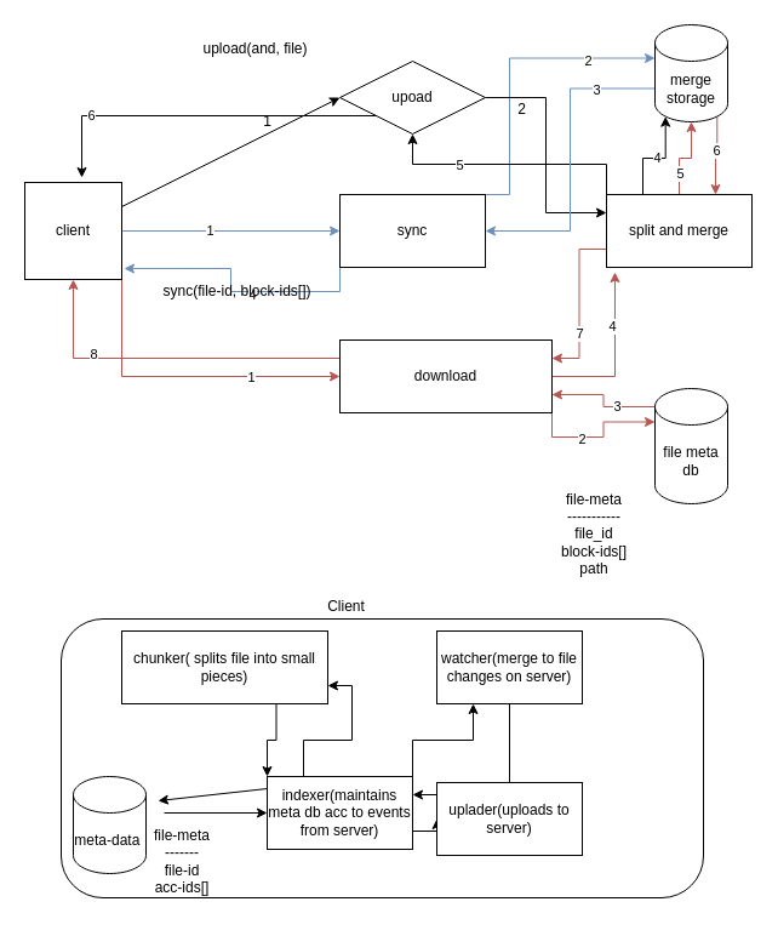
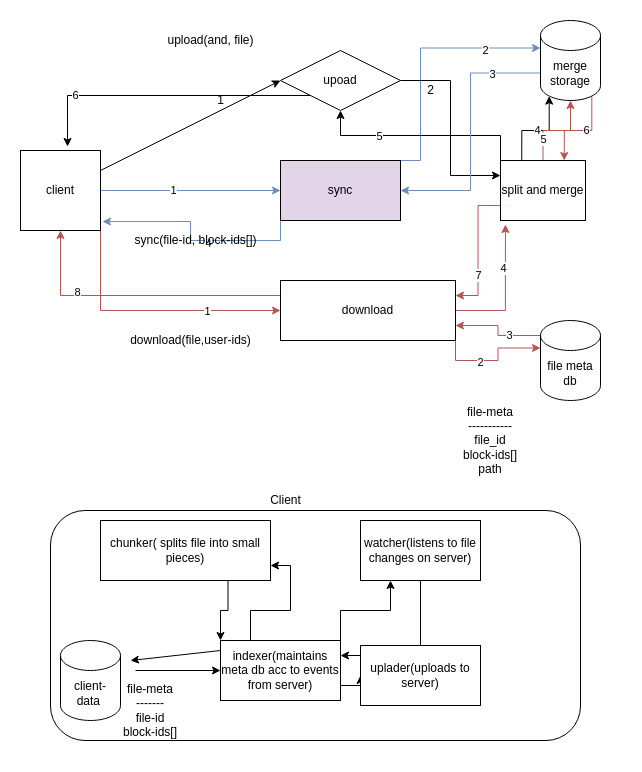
  <mxCell id="0" />
  <mxCell id="1" parent="0" />
  <mxCell id="2" style="edgeStyle=orthogonalEdgeStyle;rounded=0;orthogonalLoop=1;jettySize=auto;html=1;exitX=1;exitY=0;exitDx=0;exitDy=0;entryX=0;entryY=0;entryDx=0;entryDy=27.5;entryPerimeter=0;fillColor=#dae8fc;strokeColor=#6c8ebf;" edge="1" parent="1" source="6" target="40"><mxGeometry relative="1" as="geometry"><Array as="points"><mxPoint x="420" y="160" /><mxPoint x="420" y="48" /></Array></mxGeometry></mxCell>
  <mxCell id="3" value="2" style="edgeLabel;html=1;align=center;verticalAlign=middle;resizable=0;points=[];" vertex="1" connectable="0" parent="2"><mxGeometry x="0.564" y="-1" relative="1" as="geometry"><mxPoint y="1" as="offset" /></mxGeometry></mxCell>
  <mxCell id="4" style="edgeStyle=orthogonalEdgeStyle;rounded=0;orthogonalLoop=1;jettySize=auto;html=1;exitX=0;exitY=1;exitDx=0;exitDy=0;entryX=1.025;entryY=0.888;entryDx=0;entryDy=0;entryPerimeter=0;fillColor=#dae8fc;strokeColor=#6c8ebf;" edge="1" parent="1" source="6" target="35"><mxGeometry relative="1" as="geometry" /></mxCell>
  <mxCell id="5" value="4" style="edgeLabel;html=1;align=center;verticalAlign=middle;resizable=0;points=[];" vertex="1" connectable="0" parent="4"><mxGeometry x="-0.143" y="2" relative="1" as="geometry"><mxPoint as="offset" /></mxGeometry></mxCell>
- <mxCell id="6" value="sync" style="rounded=0;whiteSpace=wrap;html=1;" vertex="1" parent="1"><mxGeometry x="280" y="160" width="120" height="60" as="geometry" /></mxCell>
+ <mxCell id="6" value="sync" style="rounded=0;whiteSpace=wrap;html=1;fillColor=#e1d5e7;" vertex="1" parent="1"><mxGeometry x="280" y="160" width="120" height="60" as="geometry" /></mxCell>
  <mxCell id="7" value="4" style="edgeStyle=orthogonalEdgeStyle;rounded=0;orthogonalLoop=1;jettySize=auto;html=1;exitX=0.25;exitY=0;exitDx=0;exitDy=0;entryX=0.145;entryY=1;entryDx=0;entryDy=-4.35;entryPerimeter=0;" edge="1" parent="1" source="14" target="40"><mxGeometry relative="1" as="geometry" /></mxCell>
  <mxCell id="8" style="edgeStyle=orthogonalEdgeStyle;rounded=0;orthogonalLoop=1;jettySize=auto;html=1;exitX=0;exitY=0;exitDx=0;exitDy=0;" edge="1" parent="1" source="14" target="25"><mxGeometry relative="1" as="geometry" /></mxCell>
  <mxCell id="9" value="5" style="edgeLabel;html=1;align=center;verticalAlign=middle;resizable=0;points=[];" vertex="1" connectable="0" parent="8"><mxGeometry x="0.4" relative="1" as="geometry"><mxPoint as="offset" /></mxGeometry></mxCell>
  <mxCell id="10" style="edgeStyle=orthogonalEdgeStyle;rounded=0;orthogonalLoop=1;jettySize=auto;html=1;exitX=0.5;exitY=0;exitDx=0;exitDy=0;entryX=0.5;entryY=1;entryDx=0;entryDy=0;entryPerimeter=0;fillColor=#f8cecc;strokeColor=#b85450;" edge="1" parent="1" source="14" target="40"><mxGeometry relative="1" as="geometry" /></mxCell>
  <mxCell id="11" value="5" style="edgeLabel;html=1;align=center;verticalAlign=middle;resizable=0;points=[];" vertex="1" connectable="0" parent="10"><mxGeometry x="-0.486" relative="1" as="geometry"><mxPoint as="offset" /></mxGeometry></mxCell>
  <mxCell id="12" style="edgeStyle=orthogonalEdgeStyle;rounded=0;orthogonalLoop=1;jettySize=auto;html=1;exitX=0;exitY=0.75;exitDx=0;exitDy=0;entryX=1;entryY=0.25;entryDx=0;entryDy=0;fillColor=#f8cecc;strokeColor=#b85450;" edge="1" parent="1" source="14" target="21"><mxGeometry relative="1" as="geometry" /></mxCell>
  <mxCell id="13" value="7" style="edgeLabel;html=1;align=center;verticalAlign=middle;resizable=0;points=[];" vertex="1" connectable="0" parent="12"><mxGeometry x="0.358" relative="1" as="geometry"><mxPoint as="offset" /></mxGeometry></mxCell>
- <mxCell id="14" value="split and merge" style="rounded=0;whiteSpace=wrap;html=1;" vertex="1" parent="1"><mxGeometry x="500" y="160" width="120" height="60" as="geometry" /></mxCell>
+ <mxCell id="14" value="split and merge" style="rounded=0;whiteSpace=wrap;html=1;" vertex="1" parent="1"><mxGeometry x="500" y="160" width="85" height="60" as="geometry" /></mxCell>
  <mxCell id="15" style="edgeStyle=orthogonalEdgeStyle;rounded=0;orthogonalLoop=1;jettySize=auto;html=1;exitX=1;exitY=1;exitDx=0;exitDy=0;entryX=0;entryY=0;entryDx=0;entryDy=27.5;entryPerimeter=0;fillColor=#f8cecc;strokeColor=#b85450;" edge="1" parent="1" source="21" target="29"><mxGeometry relative="1" as="geometry" /></mxCell>
  <mxCell id="16" value="2" style="edgeLabel;html=1;align=center;verticalAlign=middle;resizable=0;points=[];" vertex="1" connectable="0" parent="15"><mxGeometry x="-0.266" relative="1" as="geometry"><mxPoint x="1" y="1" as="offset" /></mxGeometry></mxCell>
  <mxCell id="17" style="edgeStyle=orthogonalEdgeStyle;rounded=0;orthogonalLoop=1;jettySize=auto;html=1;entryX=0.058;entryY=1.067;entryDx=0;entryDy=0;entryPerimeter=0;fillColor=#f8cecc;strokeColor=#b85450;" edge="1" parent="1" source="21" target="14"><mxGeometry relative="1" as="geometry" /></mxCell>
  <mxCell id="18" value="4" style="edgeLabel;html=1;align=center;verticalAlign=middle;resizable=0;points=[];" vertex="1" connectable="0" parent="17"><mxGeometry x="0.358" y="2" relative="1" as="geometry"><mxPoint as="offset" /></mxGeometry></mxCell>
  <mxCell id="19" style="edgeStyle=orthogonalEdgeStyle;rounded=0;orthogonalLoop=1;jettySize=auto;html=1;exitX=0;exitY=0.25;exitDx=0;exitDy=0;entryX=0.5;entryY=1;entryDx=0;entryDy=0;fillColor=#f8cecc;strokeColor=#b85450;" edge="1" parent="1" source="21" target="35"><mxGeometry relative="1" as="geometry" /></mxCell>
  <mxCell id="20" value="8" style="edgeLabel;html=1;align=center;verticalAlign=middle;resizable=0;points=[];" vertex="1" connectable="0" parent="19"><mxGeometry x="0.432" y="-4" relative="1" as="geometry"><mxPoint as="offset" /></mxGeometry></mxCell>
  <mxCell id="21" value="download" style="rounded=0;whiteSpace=wrap;html=1;" vertex="1" parent="1"><mxGeometry x="280" y="280" width="175" height="60" as="geometry" /></mxCell>
  <mxCell id="22" style="edgeStyle=orthogonalEdgeStyle;rounded=0;orthogonalLoop=1;jettySize=auto;html=1;exitX=1;exitY=0.5;exitDx=0;exitDy=0;entryX=0;entryY=0.25;entryDx=0;entryDy=0;" edge="1" parent="1" source="25" target="14"><mxGeometry relative="1" as="geometry" /></mxCell>
  <mxCell id="23" style="edgeStyle=orthogonalEdgeStyle;rounded=0;orthogonalLoop=1;jettySize=auto;html=1;exitX=0;exitY=1;exitDx=0;exitDy=0;entryX=0.588;entryY=-0.05;entryDx=0;entryDy=0;entryPerimeter=0;" edge="1" parent="1" source="25" target="35"><mxGeometry relative="1" as="geometry" /></mxCell>
  <mxCell id="24" value="6" style="edgeLabel;html=1;align=center;verticalAlign=middle;resizable=0;points=[];" vertex="1" connectable="0" parent="23"><mxGeometry x="0.606" y="-1" relative="1" as="geometry"><mxPoint as="offset" /></mxGeometry></mxCell>
  <mxCell id="25" value="upoad" style="rhombus;whiteSpace=wrap;html=1;" vertex="1" parent="1"><mxGeometry x="280" y="50" width="120" height="60" as="geometry" /></mxCell>
  <mxCell id="26" value="upload(and, file)&lt;br&gt;" style="text;html=1;align=center;verticalAlign=middle;resizable=0;points=[];autosize=1;strokeColor=none;" vertex="1" parent="1"><mxGeometry x="155" y="30" width="110" height="20" as="geometry" /></mxCell>
  <mxCell id="27" style="edgeStyle=orthogonalEdgeStyle;rounded=0;orthogonalLoop=1;jettySize=auto;html=1;exitX=0;exitY=0;exitDx=0;exitDy=15;exitPerimeter=0;entryX=1;entryY=0.75;entryDx=0;entryDy=0;fillColor=#f8cecc;strokeColor=#b85450;" edge="1" parent="1" source="29" target="21"><mxGeometry relative="1" as="geometry" /></mxCell>
  <mxCell id="28" value="3" style="edgeLabel;html=1;align=center;verticalAlign=middle;resizable=0;points=[];" vertex="1" connectable="0" parent="27"><mxGeometry x="-0.318" y="-1" relative="1" as="geometry"><mxPoint as="offset" /></mxGeometry></mxCell>
- <mxCell id="29" value="file meta db" style="shape=cylinder3;whiteSpace=wrap;html=1;boundedLbl=1;backgroundOutline=1;size=15;" vertex="1" parent="1"><mxGeometry x="540" y="320" width="60" height="95" as="geometry" /></mxCell>
+ <mxCell id="29" value="file meta db" style="shape=cylinder3;whiteSpace=wrap;html=1;boundedLbl=1;backgroundOutline=1;size=15;" vertex="1" parent="1"><mxGeometry x="540" y="320" width="60" height="80" as="geometry" /></mxCell>
  <mxCell id="30" value="file-meta&lt;br&gt;-----------&lt;br&gt;file_id&lt;br&gt;block-ids[]&lt;br&gt;path" style="text;html=1;strokeColor=none;fillColor=none;align=center;verticalAlign=middle;whiteSpace=wrap;rounded=0;" vertex="1" parent="1"><mxGeometry x="450" y="390" width="80" height="100" as="geometry" /></mxCell>
  <mxCell id="31" style="edgeStyle=orthogonalEdgeStyle;rounded=0;orthogonalLoop=1;jettySize=auto;html=1;exitX=1;exitY=1;exitDx=0;exitDy=0;entryX=0;entryY=0.5;entryDx=0;entryDy=0;fillColor=#f8cecc;strokeColor=#b85450;" edge="1" parent="1" source="35" target="21"><mxGeometry relative="1" as="geometry" /></mxCell>
  <mxCell id="32" value="1" style="edgeLabel;html=1;align=center;verticalAlign=middle;resizable=0;points=[];" vertex="1" connectable="0" parent="31"><mxGeometry x="0.433" relative="1" as="geometry"><mxPoint as="offset" /></mxGeometry></mxCell>
  <mxCell id="33" style="edgeStyle=orthogonalEdgeStyle;rounded=0;orthogonalLoop=1;jettySize=auto;html=1;exitX=1;exitY=0.5;exitDx=0;exitDy=0;entryX=0;entryY=0.5;entryDx=0;entryDy=0;fillColor=#dae8fc;strokeColor=#6c8ebf;" edge="1" parent="1" source="35" target="6"><mxGeometry relative="1" as="geometry" /></mxCell>
  <mxCell id="34" value="1" style="edgeLabel;html=1;align=center;verticalAlign=middle;resizable=0;points=[];" vertex="1" connectable="0" parent="33"><mxGeometry x="-0.2" y="1" relative="1" as="geometry"><mxPoint as="offset" /></mxGeometry></mxCell>
  <mxCell id="35" value="client" style="whiteSpace=wrap;html=1;aspect=fixed;" vertex="1" parent="1"><mxGeometry x="20" y="150" width="80" height="80" as="geometry" /></mxCell>
  <mxCell id="36" style="edgeStyle=orthogonalEdgeStyle;rounded=0;orthogonalLoop=1;jettySize=auto;html=1;exitX=0.855;exitY=1;exitDx=0;exitDy=-4.35;exitPerimeter=0;entryX=0.75;entryY=0;entryDx=0;entryDy=0;fillColor=#f8cecc;strokeColor=#b85450;" edge="1" parent="1" source="40" target="14"><mxGeometry relative="1" as="geometry" /></mxCell>
  <mxCell id="37" value="6" style="edgeLabel;html=1;align=center;verticalAlign=middle;resizable=0;points=[];" vertex="1" connectable="0" parent="36"><mxGeometry x="-0.136" y="-1" relative="1" as="geometry"><mxPoint as="offset" /></mxGeometry></mxCell>
  <mxCell id="38" style="edgeStyle=orthogonalEdgeStyle;rounded=0;orthogonalLoop=1;jettySize=auto;html=1;exitX=0;exitY=0;exitDx=0;exitDy=52.5;exitPerimeter=0;fillColor=#dae8fc;strokeColor=#6c8ebf;entryX=1;entryY=0.5;entryDx=0;entryDy=0;" edge="1" parent="1" source="40" target="6"><mxGeometry relative="1" as="geometry"><mxPoint x="410" y="190" as="targetPoint" /><Array as="points"><mxPoint x="470" y="73" /><mxPoint x="470" y="190" /></Array></mxGeometry></mxCell>
  <mxCell id="39" value="3" style="edgeLabel;html=1;align=center;verticalAlign=middle;resizable=0;points=[];" vertex="1" connectable="0" parent="38"><mxGeometry x="-0.618" y="1" relative="1" as="geometry"><mxPoint as="offset" /></mxGeometry></mxCell>
  <mxCell id="40" value="merge storage" style="shape=cylinder3;whiteSpace=wrap;html=1;boundedLbl=1;backgroundOutline=1;size=15;" vertex="1" parent="1"><mxGeometry x="540" y="20" width="60" height="80" as="geometry" /></mxCell>
  <mxCell id="41" value="" style="endArrow=classic;html=1;entryX=0;entryY=0.5;entryDx=0;entryDy=0;" edge="1" parent="1" target="25"><mxGeometry width="50" height="50" relative="1" as="geometry"><mxPoint x="100" y="170" as="sourcePoint" /><mxPoint x="150" y="120" as="targetPoint" /></mxGeometry></mxCell>
  <mxCell id="42" value="1" style="text;html=1;align=center;verticalAlign=middle;resizable=0;points=[];autosize=1;strokeColor=none;" vertex="1" parent="1"><mxGeometry x="210" y="90" width="20" height="20" as="geometry" /></mxCell>
  <mxCell id="43" value="2" style="text;html=1;align=center;verticalAlign=middle;resizable=0;points=[];autosize=1;strokeColor=none;" vertex="1" parent="1"><mxGeometry x="420" y="80" width="20" height="20" as="geometry" /></mxCell>
+ <mxCell id="44" value="download(file,user-ids)" style="text;html=1;align=center;verticalAlign=middle;resizable=0;points=[];autosize=1;strokeColor=none;" vertex="1" parent="1"><mxGeometry x="120" y="330" width="140" height="20" as="geometry" /></mxCell>
  <mxCell id="45" value="sync(file-id, block-ids[])" style="text;html=1;align=center;verticalAlign=middle;resizable=0;points=[];autosize=1;strokeColor=none;" vertex="1" parent="1"><mxGeometry x="125" y="230" width="140" height="20" as="geometry" /></mxCell>
  <mxCell id="46" value="" style="rounded=1;whiteSpace=wrap;html=1;" vertex="1" parent="1"><mxGeometry x="50" y="510" width="530" height="230" as="geometry" /></mxCell>
  <mxCell id="47" value="Client" style="text;html=1;align=center;verticalAlign=middle;resizable=0;points=[];autosize=1;strokeColor=none;" vertex="1" parent="1"><mxGeometry x="260" y="490" width="50" height="20" as="geometry" /></mxCell>
  <mxCell id="48" style="edgeStyle=orthogonalEdgeStyle;rounded=0;orthogonalLoop=1;jettySize=auto;html=1;exitX=0.75;exitY=1;exitDx=0;exitDy=0;entryX=0;entryY=0;entryDx=0;entryDy=0;" edge="1" parent="1" source="49" target="57"><mxGeometry relative="1" as="geometry" /></mxCell>
  <mxCell id="49" value="chunker( splits file into small pieces)" style="rounded=0;whiteSpace=wrap;html=1;" vertex="1" parent="1"><mxGeometry x="100" y="520" width="170" height="60" as="geometry" /></mxCell>
- <mxCell id="50" value="meta-data&amp;nbsp;" style="shape=cylinder3;whiteSpace=wrap;html=1;boundedLbl=1;backgroundOutline=1;size=15;" vertex="1" parent="1"><mxGeometry x="60" y="640" width="60" height="80" as="geometry" /></mxCell>
- <mxCell id="51" value="file-meta&lt;br&gt;-------&lt;br&gt;file-id&lt;br&gt;acc-ids[]" style="text;html=1;strokeColor=none;fillColor=none;align=center;verticalAlign=middle;whiteSpace=wrap;rounded=0;" vertex="1" parent="1"><mxGeometry x="120" y="670" width="60" height="80" as="geometry" /></mxCell>
+ <mxCell id="50" value="client-data&amp;nbsp;" style="shape=cylinder3;whiteSpace=wrap;html=1;boundedLbl=1;backgroundOutline=1;size=15;" vertex="1" parent="1"><mxGeometry x="60" y="640" width="60" height="80" as="geometry" /></mxCell>
+ <mxCell id="51" value="file-meta&lt;br&gt;-------&lt;br&gt;file-id&lt;br&gt;block-ids[]" style="text;html=1;strokeColor=none;fillColor=none;align=center;verticalAlign=middle;whiteSpace=wrap;rounded=0;" vertex="1" parent="1"><mxGeometry x="120" y="670" width="60" height="80" as="geometry" /></mxCell>
  <mxCell id="52" style="edgeStyle=orthogonalEdgeStyle;rounded=0;orthogonalLoop=1;jettySize=auto;html=1;exitX=0.5;exitY=1;exitDx=0;exitDy=0;entryX=1;entryY=0.25;entryDx=0;entryDy=0;" edge="1" parent="1" source="53" target="57"><mxGeometry relative="1" as="geometry" /></mxCell>
- <mxCell id="53" value="watcher(merge to file changes on server)" style="rounded=0;whiteSpace=wrap;html=1;" vertex="1" parent="1"><mxGeometry x="360" y="520" width="120" height="60" as="geometry" /></mxCell>
+ <mxCell id="53" value="watcher(listens to file changes on server)" style="rounded=0;whiteSpace=wrap;html=1;" vertex="1" parent="1"><mxGeometry x="360" y="520" width="120" height="60" as="geometry" /></mxCell>
  <mxCell id="54" style="edgeStyle=orthogonalEdgeStyle;rounded=0;orthogonalLoop=1;jettySize=auto;html=1;exitX=1;exitY=0;exitDx=0;exitDy=0;entryX=0.25;entryY=1;entryDx=0;entryDy=0;" edge="1" parent="1" source="57" target="53"><mxGeometry relative="1" as="geometry" /></mxCell>
  <mxCell id="55" style="edgeStyle=orthogonalEdgeStyle;rounded=0;orthogonalLoop=1;jettySize=auto;html=1;exitX=0.25;exitY=0;exitDx=0;exitDy=0;entryX=1;entryY=0.75;entryDx=0;entryDy=0;" edge="1" parent="1" source="57" target="49"><mxGeometry relative="1" as="geometry" /></mxCell>
  <mxCell id="56" style="edgeStyle=orthogonalEdgeStyle;rounded=0;orthogonalLoop=1;jettySize=auto;html=1;exitX=1;exitY=0.75;exitDx=0;exitDy=0;entryX=0;entryY=0.5;entryDx=0;entryDy=0;" edge="1" parent="1" source="57" target="60"><mxGeometry relative="1" as="geometry" /></mxCell>
  <mxCell id="57" value="indexer(maintains meta db acc to events from server)" style="rounded=0;whiteSpace=wrap;html=1;" vertex="1" parent="1"><mxGeometry x="220" y="640" width="120" height="60" as="geometry" /></mxCell>
  <mxCell id="58" value="" style="endArrow=classic;html=1;" edge="1" parent="1"><mxGeometry width="50" height="50" relative="1" as="geometry"><mxPoint x="220" y="650" as="sourcePoint" /><mxPoint x="130" y="660" as="targetPoint" /></mxGeometry></mxCell>
  <mxCell id="59" value="" style="endArrow=classic;html=1;exitX=0.25;exitY=0;exitDx=0;exitDy=0;" edge="1" parent="1" source="51" target="57"><mxGeometry width="50" height="50" relative="1" as="geometry"><mxPoint x="230" y="660" as="sourcePoint" /><mxPoint x="140" y="670" as="targetPoint" /></mxGeometry></mxCell>
  <mxCell id="60" value="uplader(uploads to server)" style="rounded=0;whiteSpace=wrap;html=1;" vertex="1" parent="1"><mxGeometry x="360" y="645" width="120" height="60" as="geometry" /></mxCell>
